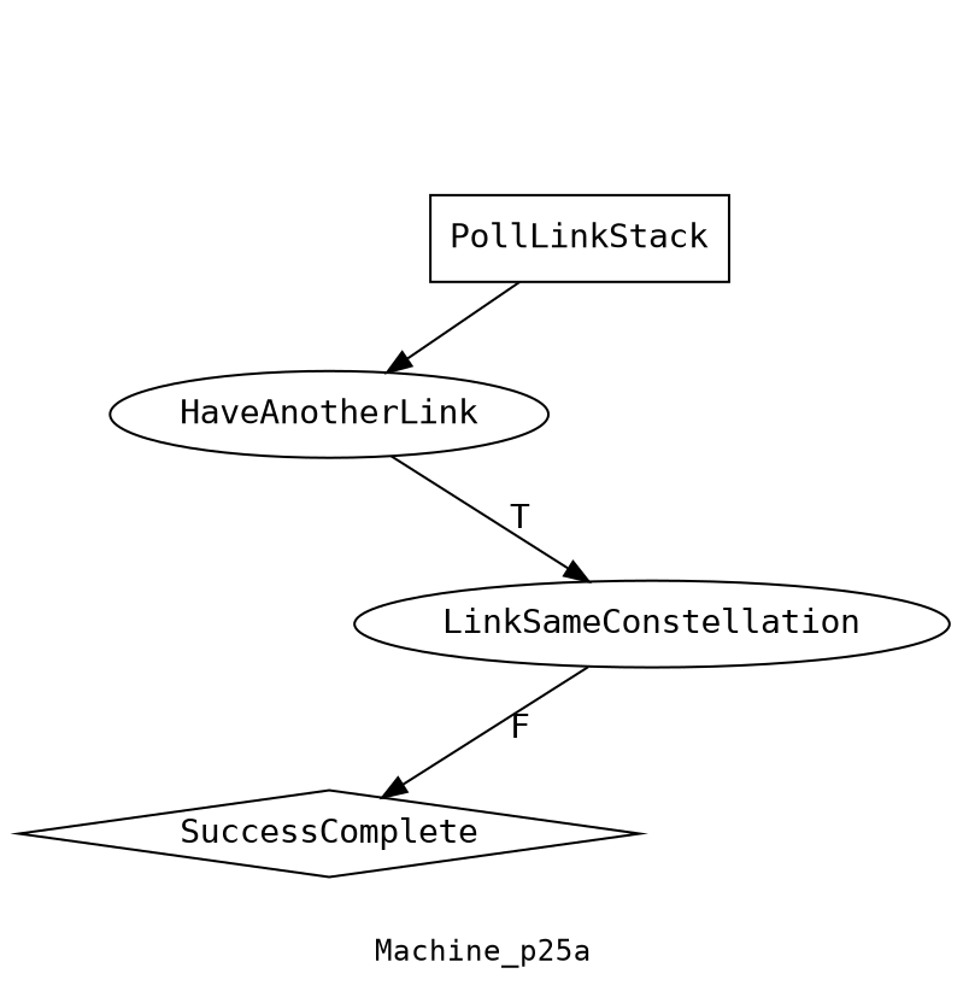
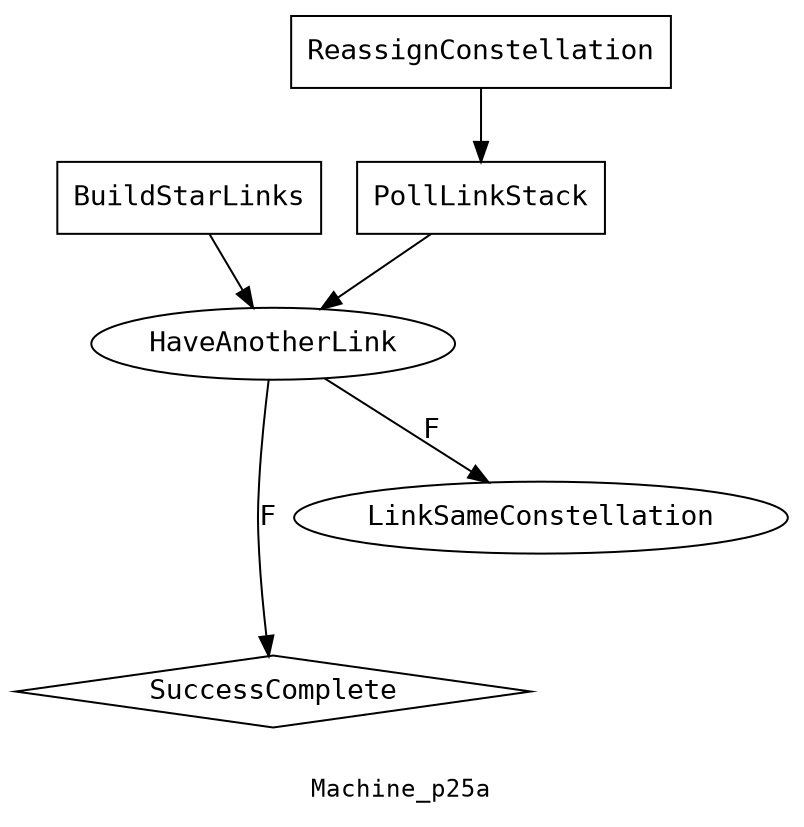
  digraph {
    fontname="DejaVu Sans Mono"
    fontsize=12
    label=Machine_p25a
    node [fontname="DejaVu Sans Mono" shape=box]
    edge [fontname="DejaVu Sans Mono"]
    HaveAnotherLink [shape=ellipse]
+   BuildStarLinks
    SuccessComplete [shape=diamond]
    LinkSameConstellation [shape=ellipse]
+   ReassignConstellation
    PollLinkStack
-   LinkSameConstellation -> SuccessComplete [label=F]
-   HaveAnotherLink -> LinkSameConstellation [label=T]
+   HaveAnotherLink -> SuccessComplete [label=F]
+   HaveAnotherLink -> LinkSameConstellation [label=F]
+   BuildStarLinks -> HaveAnotherLink
+   ReassignConstellation -> PollLinkStack
    PollLinkStack -> HaveAnotherLink
  }
